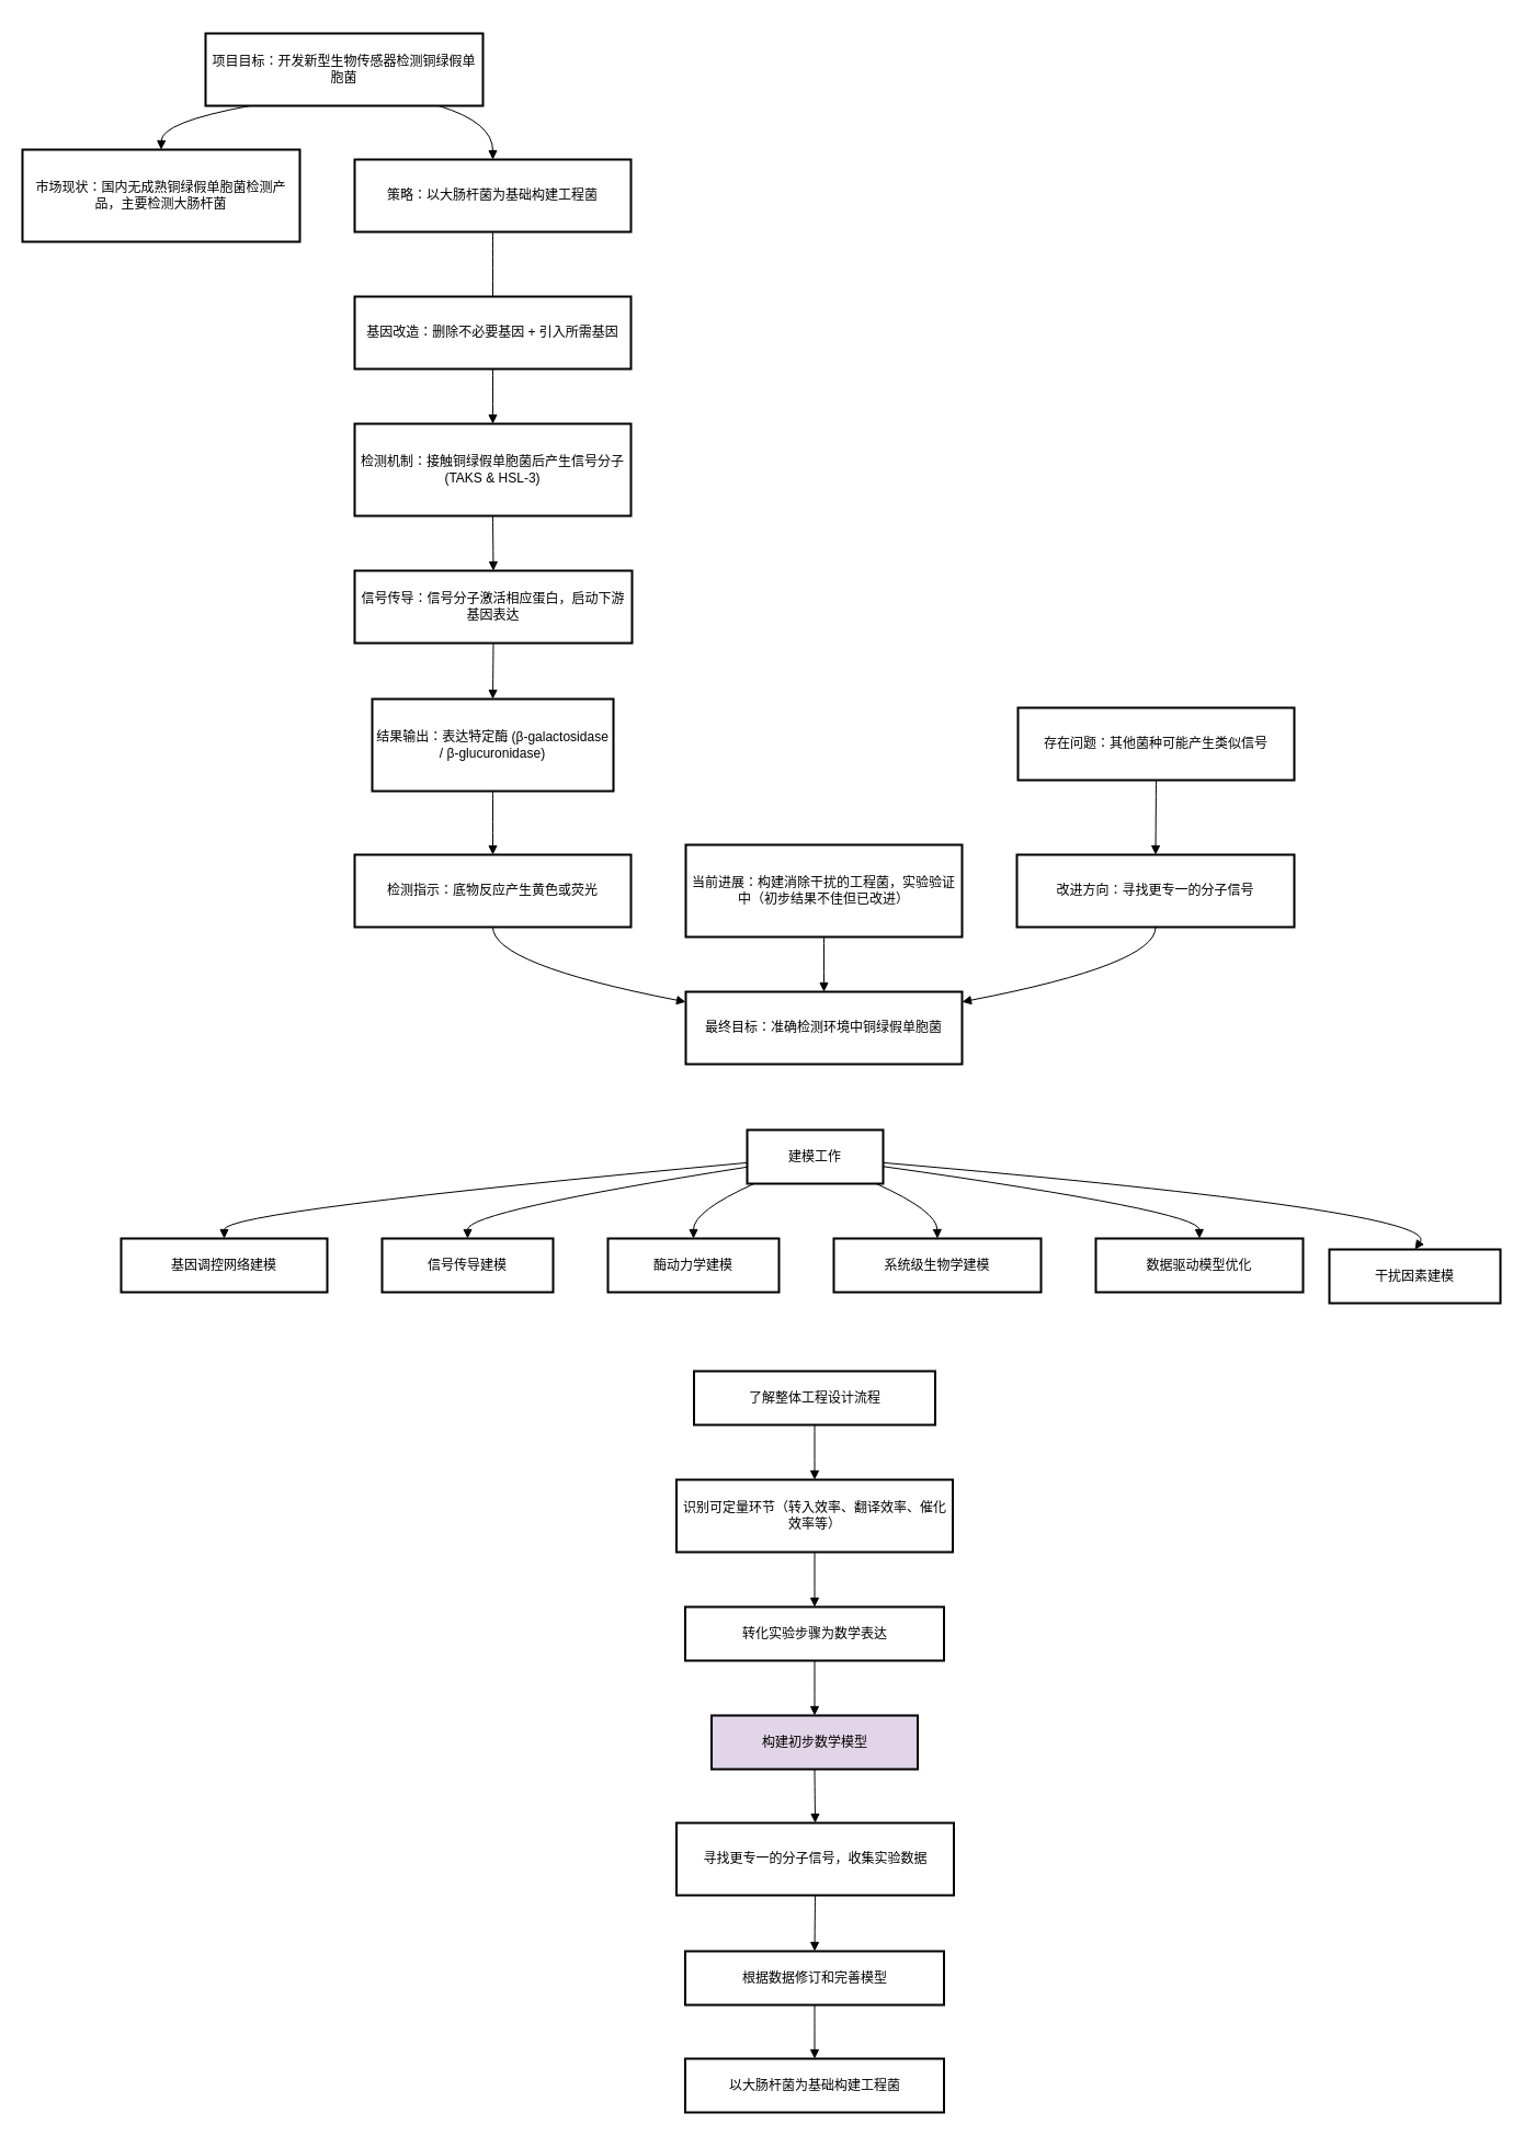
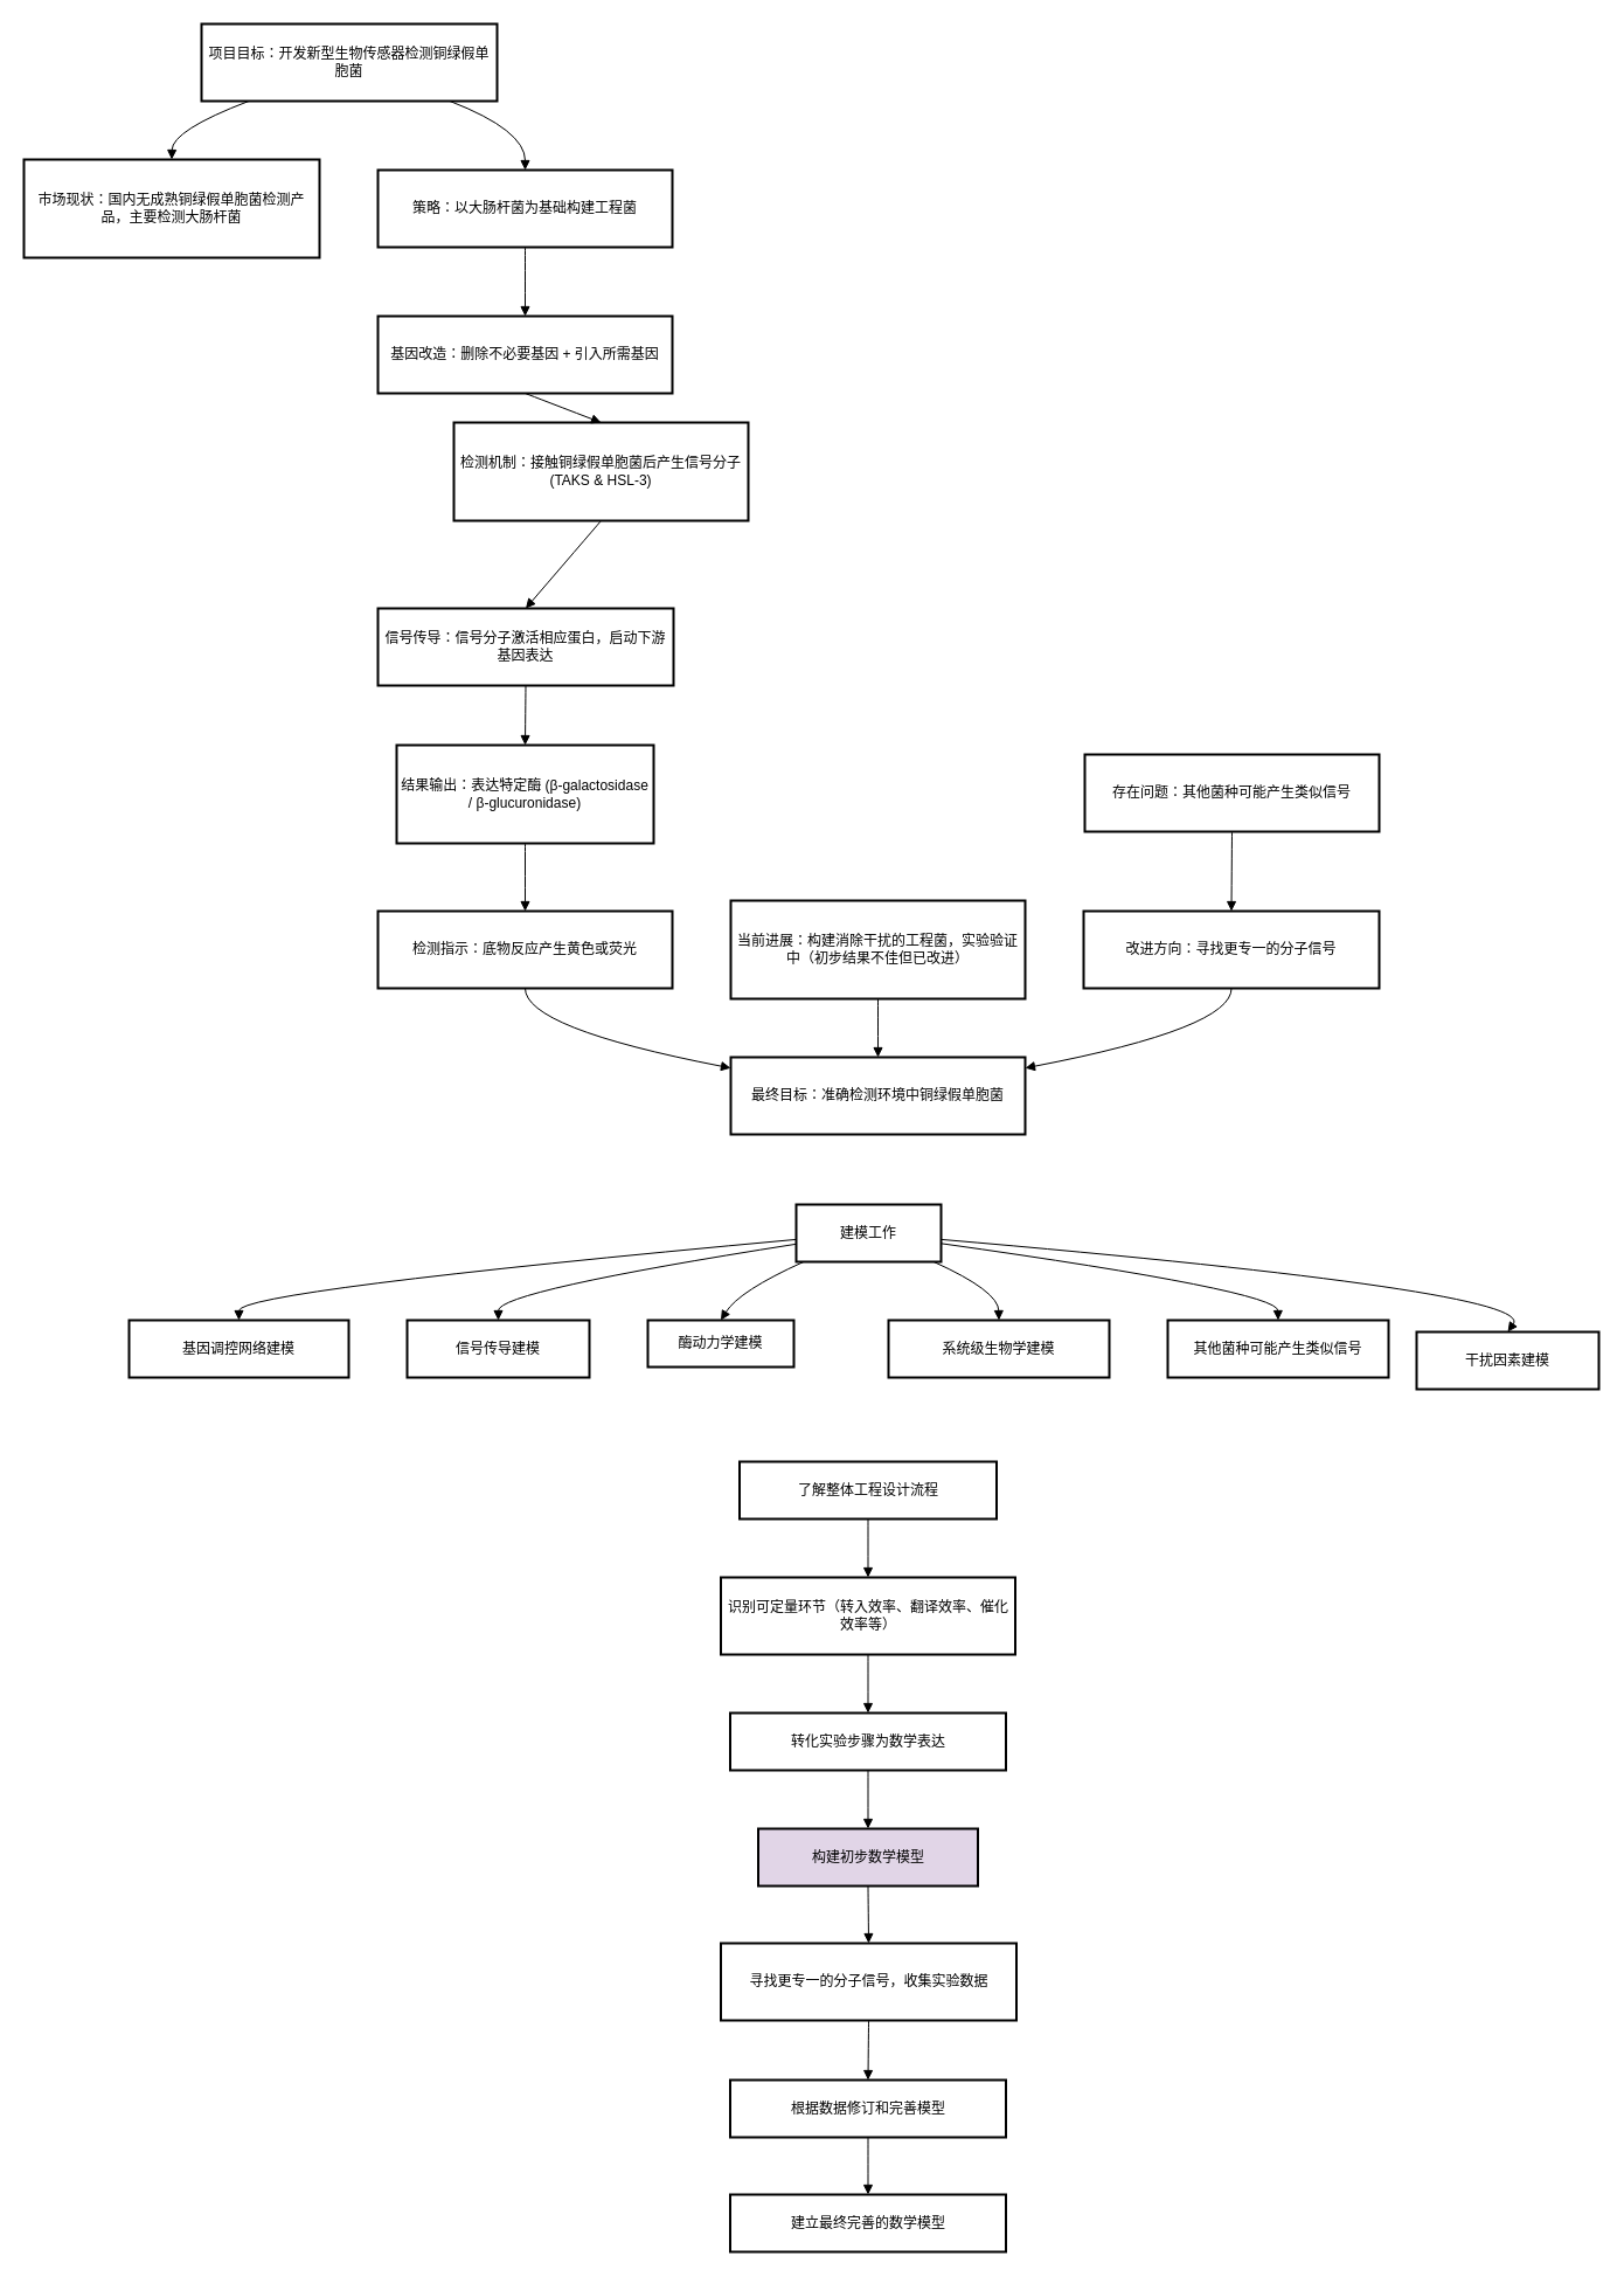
  <mxCell id="0" />
  <mxCell id="1" parent="0" />
- <mxCell id="2" value="项目目标：开发新型生物传感器检测铜绿假单胞菌" style="whiteSpace=wrap;strokeWidth=2;" vertex="1" parent="1"><mxGeometry x="187" y="30" width="253" height="66" as="geometry" /></mxCell>
+ <mxCell id="2" value="项目目标：开发新型生物传感器检测铜绿假单胞菌" style="whiteSpace=wrap;strokeWidth=2;" vertex="1" parent="1"><mxGeometry x="172" y="20" width="253" height="66" as="geometry" /></mxCell>
  <mxCell id="3" value="市场现状：国内无成熟铜绿假单胞菌检测产品，主要检测大肠杆菌" style="whiteSpace=wrap;strokeWidth=2;" vertex="1" parent="1"><mxGeometry x="20" y="136" width="253" height="84" as="geometry" /></mxCell>
  <mxCell id="4" value="策略：以大肠杆菌为基础构建工程菌" style="whiteSpace=wrap;strokeWidth=2;" vertex="1" parent="1"><mxGeometry x="323" y="145" width="252" height="66" as="geometry" /></mxCell>
  <mxCell id="5" value="基因改造：删除不必要基因 + 引入所需基因" style="whiteSpace=wrap;strokeWidth=2;" vertex="1" parent="1"><mxGeometry x="323" y="270" width="252" height="66" as="geometry" /></mxCell>
- <mxCell id="6" value="检测机制：接触铜绿假单胞菌后产生信号分子 (TAKS &amp; HSL-3)" style="whiteSpace=wrap;strokeWidth=2;" vertex="1" parent="1"><mxGeometry x="323" y="386" width="252" height="84" as="geometry" /></mxCell>
+ <mxCell id="6" value="检测机制：接触铜绿假单胞菌后产生信号分子 (TAKS &amp; HSL-3)" style="whiteSpace=wrap;strokeWidth=2;" vertex="1" parent="1"><mxGeometry x="388" y="361" width="252" height="84" as="geometry" /></mxCell>
  <mxCell id="7" value="信号传导：信号分子激活相应蛋白，启动下游基因表达" style="whiteSpace=wrap;strokeWidth=2;" vertex="1" parent="1"><mxGeometry x="323" y="520" width="253" height="66" as="geometry" /></mxCell>
  <mxCell id="8" value="结果输出：表达特定酶 (β-galactosidase / β-glucuronidase)" style="whiteSpace=wrap;strokeWidth=2;" vertex="1" parent="1"><mxGeometry x="339" y="637" width="220" height="84" as="geometry" /></mxCell>
  <mxCell id="9" value="检测指示：底物反应产生黄色或荧光" style="whiteSpace=wrap;strokeWidth=2;" vertex="1" parent="1"><mxGeometry x="323" y="779" width="252" height="66" as="geometry" /></mxCell>
  <mxCell id="10" value="当前进展：构建消除干扰的工程菌，实验验证中（初步结果不佳但已改进）" style="whiteSpace=wrap;strokeWidth=2;" vertex="1" parent="1"><mxGeometry x="625" y="770" width="252" height="84" as="geometry" /></mxCell>
  <mxCell id="11" value="存在问题：其他菌种可能产生类似信号" style="whiteSpace=wrap;strokeWidth=2;" vertex="1" parent="1"><mxGeometry x="928" y="645" width="252" height="66" as="geometry" /></mxCell>
  <mxCell id="12" value="改进方向：寻找更专一的分子信号" style="whiteSpace=wrap;strokeWidth=2;" vertex="1" parent="1"><mxGeometry x="927" y="779" width="253" height="66" as="geometry" /></mxCell>
  <mxCell id="13" value="最终目标：准确检测环境中铜绿假单胞菌" style="whiteSpace=wrap;strokeWidth=2;" vertex="1" parent="1"><mxGeometry x="625" y="904" width="252" height="66" as="geometry" /></mxCell>
  <mxCell id="14" value="" style="curved=1;startArrow=none;endArrow=block;exitX=0.16;exitY=1;entryX=0.5;entryY=0;rounded=0;" edge="1" parent="1" source="2" target="3"><mxGeometry relative="1" as="geometry"><Array as="points"><mxPoint x="147" y="111" /></Array></mxGeometry></mxCell>
  <mxCell id="15" value="" style="curved=1;startArrow=none;endArrow=block;exitX=0.84;exitY=1;entryX=0.5;entryY=0;rounded=0;" edge="1" parent="1" source="2" target="4"><mxGeometry relative="1" as="geometry"><Array as="points"><mxPoint x="449" y="111" /></Array></mxGeometry></mxCell>
- <mxCell id="16" value="" style="curved=1;startArrow=none;endArrow=none;exitX=0.5;exitY=1.01;entryX=0.5;entryY=0;rounded=0;" edge="1" parent="1" source="4" target="5"><mxGeometry relative="1" as="geometry"><Array as="points" /></mxGeometry></mxCell>
+ <mxCell id="16" value="" style="curved=1;startArrow=none;endArrow=block;exitX=0.5;exitY=1.01;entryX=0.5;entryY=0;rounded=0;" edge="1" parent="1" source="4" target="5"><mxGeometry relative="1" as="geometry"><Array as="points" /></mxGeometry></mxCell>
  <mxCell id="17" value="" style="curved=1;startArrow=none;endArrow=block;exitX=0.5;exitY=1.01;entryX=0.5;entryY=0;rounded=0;" edge="1" parent="1" source="5" target="6"><mxGeometry relative="1" as="geometry"><Array as="points" /></mxGeometry></mxCell>
  <mxCell id="18" value="" style="curved=1;startArrow=none;endArrow=block;exitX=0.5;exitY=1;entryX=0.5;entryY=0;rounded=0;" edge="1" parent="1" source="6" target="7"><mxGeometry relative="1" as="geometry"><Array as="points" /></mxGeometry></mxCell>
  <mxCell id="19" value="" style="curved=1;startArrow=none;endArrow=block;exitX=0.5;exitY=1.01;entryX=0.5;entryY=-0.01;rounded=0;" edge="1" parent="1" source="7" target="8"><mxGeometry relative="1" as="geometry"><Array as="points" /></mxGeometry></mxCell>
  <mxCell id="20" value="" style="curved=1;startArrow=none;endArrow=block;exitX=0.5;exitY=0.99;entryX=0.5;entryY=0;rounded=0;" edge="1" parent="1" source="8" target="9"><mxGeometry relative="1" as="geometry"><Array as="points" /></mxGeometry></mxCell>
  <mxCell id="21" value="" style="curved=1;startArrow=none;endArrow=block;exitX=0.5;exitY=1.01;entryX=0;entryY=0.14;rounded=0;" edge="1" parent="1" source="9" target="13"><mxGeometry relative="1" as="geometry"><Array as="points"><mxPoint x="449" y="879" /></Array></mxGeometry></mxCell>
  <mxCell id="22" value="" style="curved=1;startArrow=none;endArrow=block;exitX=0.5;exitY=1;entryX=0.5;entryY=0;rounded=0;" edge="1" parent="1" source="10" target="13"><mxGeometry relative="1" as="geometry"><Array as="points" /></mxGeometry></mxCell>
  <mxCell id="23" value="" style="curved=1;startArrow=none;endArrow=block;exitX=0.5;exitY=1.01;entryX=0.5;entryY=0;rounded=0;" edge="1" parent="1" source="11" target="12"><mxGeometry relative="1" as="geometry"><Array as="points" /></mxGeometry></mxCell>
  <mxCell id="24" value="" style="curved=1;startArrow=none;endArrow=block;exitX=0.5;exitY=1.01;entryX=1;entryY=0.14;rounded=0;" edge="1" parent="1" source="12" target="13"><mxGeometry relative="1" as="geometry"><Array as="points"><mxPoint x="1054" y="879" /></Array></mxGeometry></mxCell>
  <mxCell id="25" value="建模工作" style="whiteSpace=wrap;strokeWidth=2;" vertex="1" parent="1"><mxGeometry x="681" y="1030" width="124" height="49" as="geometry" /></mxCell>
  <mxCell id="26" value="基因调控网络建模" style="whiteSpace=wrap;strokeWidth=2;" vertex="1" parent="1"><mxGeometry x="110" y="1129" width="188" height="49" as="geometry" /></mxCell>
  <mxCell id="27" value="信号传导建模" style="whiteSpace=wrap;strokeWidth=2;" vertex="1" parent="1"><mxGeometry x="348" y="1129" width="156" height="49" as="geometry" /></mxCell>
- <mxCell id="28" value="酶动力学建模" style="whiteSpace=wrap;strokeWidth=2;" vertex="1" parent="1"><mxGeometry x="554" y="1129" width="156" height="49" as="geometry" /></mxCell>
+ <mxCell id="28" value="酶动力学建模" style="whiteSpace=wrap;strokeWidth=2;" vertex="1" parent="1"><mxGeometry x="554" y="1129" width="125" height="40" as="geometry" /></mxCell>
  <mxCell id="29" value="系统级生物学建模" style="whiteSpace=wrap;strokeWidth=2;" vertex="1" parent="1"><mxGeometry x="760" y="1129" width="189" height="49" as="geometry" /></mxCell>
- <mxCell id="30" value="数据驱动模型优化" style="whiteSpace=wrap;strokeWidth=2;" vertex="1" parent="1"><mxGeometry x="999" y="1129" width="189" height="49" as="geometry" /></mxCell>
+ <mxCell id="30" value="其他菌种可能产生类似信号" style="whiteSpace=wrap;strokeWidth=2;" vertex="1" parent="1"><mxGeometry x="999" y="1129" width="189" height="49" as="geometry" /></mxCell>
  <mxCell id="31" value="干扰因素建模" style="whiteSpace=wrap;strokeWidth=2;" vertex="1" parent="1"><mxGeometry x="1212" y="1139" width="156" height="49" as="geometry" /></mxCell>
  <mxCell id="32" value="" style="curved=1;startArrow=none;endArrow=block;exitX=0;exitY=0.61;entryX=0.5;entryY=-0.01;rounded=0;" edge="1" parent="1" source="25" target="26"><mxGeometry relative="1" as="geometry"><Array as="points"><mxPoint x="204" y="1104" /></Array></mxGeometry></mxCell>
  <mxCell id="33" value="" style="curved=1;startArrow=none;endArrow=block;exitX=0;exitY=0.69;entryX=0.5;entryY=-0.01;rounded=0;" edge="1" parent="1" source="25" target="27"><mxGeometry relative="1" as="geometry"><Array as="points"><mxPoint x="426" y="1104" /></Array></mxGeometry></mxCell>
  <mxCell id="34" value="" style="curved=1;startArrow=none;endArrow=block;exitX=0.06;exitY=0.99;entryX=0.5;entryY=-0.01;rounded=0;" edge="1" parent="1" source="25" target="28"><mxGeometry relative="1" as="geometry"><Array as="points"><mxPoint x="632" y="1104" /></Array></mxGeometry></mxCell>
  <mxCell id="35" value="" style="curved=1;startArrow=none;endArrow=block;exitX=0.94;exitY=0.99;entryX=0.5;entryY=-0.01;rounded=0;" edge="1" parent="1" source="25" target="29"><mxGeometry relative="1" as="geometry"><Array as="points"><mxPoint x="854" y="1104" /></Array></mxGeometry></mxCell>
  <mxCell id="36" value="" style="curved=1;startArrow=none;endArrow=block;exitX=1;exitY=0.68;entryX=0.5;entryY=-0.01;rounded=0;" edge="1" parent="1" source="25" target="30"><mxGeometry relative="1" as="geometry"><Array as="points"><mxPoint x="1093" y="1104" /></Array></mxGeometry></mxCell>
  <mxCell id="37" value="" style="curved=1;startArrow=none;endArrow=block;exitX=1;exitY=0.61;entryX=0.5;entryY=-0.01;rounded=0;" edge="1" parent="1" source="25" target="31"><mxGeometry relative="1" as="geometry"><Array as="points"><mxPoint x="1315" y="1104" /></Array></mxGeometry></mxCell>
  <mxCell id="38" value="了解整体工程设计流程" style="whiteSpace=wrap;strokeWidth=2;" vertex="1" parent="1"><mxGeometry x="632.5" y="1250" width="220" height="49" as="geometry" /></mxCell>
  <mxCell id="39" value="识别可定量环节（转入效率、翻译效率、催化效率等）" style="whiteSpace=wrap;strokeWidth=2;" vertex="1" parent="1"><mxGeometry x="616.5" y="1349" width="252" height="66" as="geometry" /></mxCell>
  <mxCell id="40" value="转化实验步骤为数学表达" style="whiteSpace=wrap;strokeWidth=2;" vertex="1" parent="1"><mxGeometry x="624.5" y="1465" width="236" height="49" as="geometry" /></mxCell>
  <mxCell id="41" value="构建初步数学模型" style="whiteSpace=wrap;strokeWidth=2;fillColor=#e1d5e7;" vertex="1" parent="1"><mxGeometry x="648.5" y="1564" width="188" height="49" as="geometry" /></mxCell>
  <mxCell id="42" value="寻找更专一的分子信号，收集实验数据" style="whiteSpace=wrap;strokeWidth=2;" vertex="1" parent="1"><mxGeometry x="616.5" y="1662" width="253" height="66" as="geometry" /></mxCell>
  <mxCell id="43" value="根据数据修订和完善模型" style="whiteSpace=wrap;strokeWidth=2;" vertex="1" parent="1"><mxGeometry x="624.5" y="1779" width="236" height="49" as="geometry" /></mxCell>
- <mxCell id="44" value="以大肠杆菌为基础构建工程菌" style="whiteSpace=wrap;strokeWidth=2;" vertex="1" parent="1"><mxGeometry x="624.5" y="1877" width="236" height="49" as="geometry" /></mxCell>
+ <mxCell id="44" value="建立最终完善的数学模型" style="whiteSpace=wrap;strokeWidth=2;" vertex="1" parent="1"><mxGeometry x="624.5" y="1877" width="236" height="49" as="geometry" /></mxCell>
  <mxCell id="45" value="" style="curved=1;startArrow=none;endArrow=block;exitX=0.5;exitY=0.99;entryX=0.5;entryY=-0.01;rounded=0;" edge="1" parent="1" source="38" target="39"><mxGeometry relative="1" as="geometry"><Array as="points" /></mxGeometry></mxCell>
  <mxCell id="46" value="" style="curved=1;startArrow=none;endArrow=block;exitX=0.5;exitY=1;entryX=0.5;entryY=0;rounded=0;" edge="1" parent="1" source="39" target="40"><mxGeometry relative="1" as="geometry"><Array as="points" /></mxGeometry></mxCell>
  <mxCell id="47" value="" style="curved=1;startArrow=none;endArrow=block;exitX=0.5;exitY=0.99;entryX=0.5;entryY=-0.01;rounded=0;" edge="1" parent="1" source="40" target="41"><mxGeometry relative="1" as="geometry"><Array as="points" /></mxGeometry></mxCell>
  <mxCell id="48" value="" style="curved=1;startArrow=none;endArrow=block;exitX=0.5;exitY=0.99;entryX=0.5;entryY=0;rounded=0;" edge="1" parent="1" source="41" target="42"><mxGeometry relative="1" as="geometry"><Array as="points" /></mxGeometry></mxCell>
  <mxCell id="49" value="" style="curved=1;startArrow=none;endArrow=block;exitX=0.5;exitY=1.01;entryX=0.5;entryY=-0.01;rounded=0;" edge="1" parent="1" source="42" target="43"><mxGeometry relative="1" as="geometry"><Array as="points" /></mxGeometry></mxCell>
  <mxCell id="50" value="" style="curved=1;startArrow=none;endArrow=block;exitX=0.5;exitY=0.98;entryX=0.5;entryY=0;rounded=0;" edge="1" parent="1" source="43" target="44"><mxGeometry relative="1" as="geometry"><Array as="points" /></mxGeometry></mxCell>
